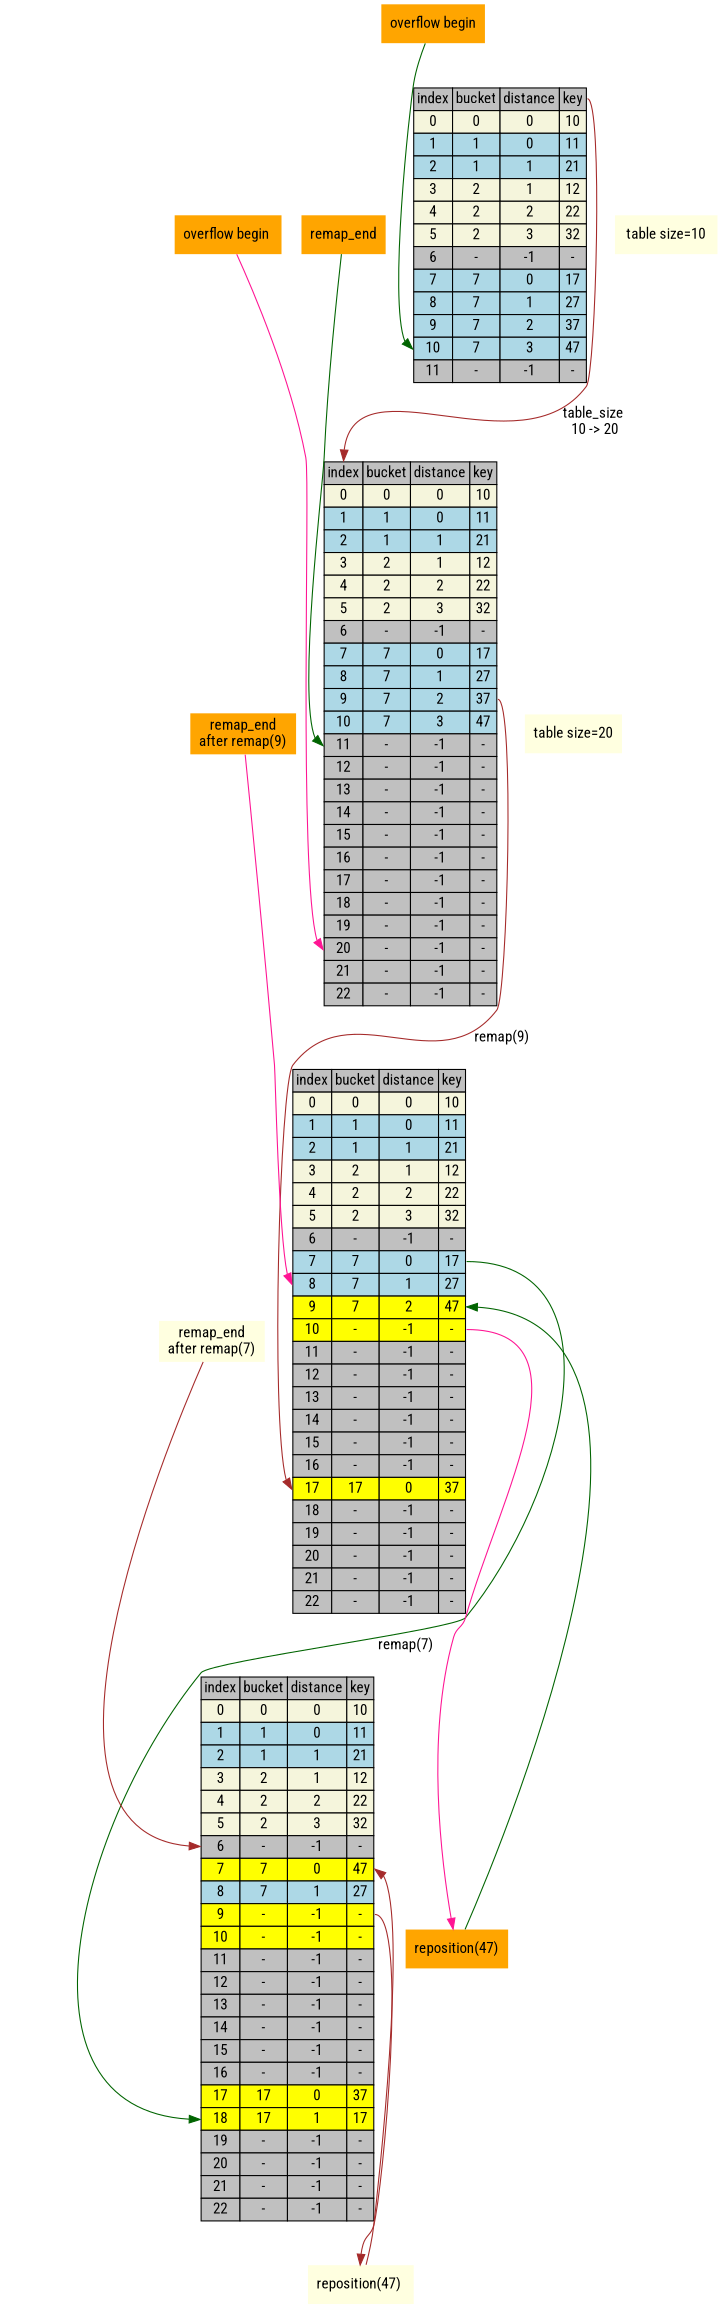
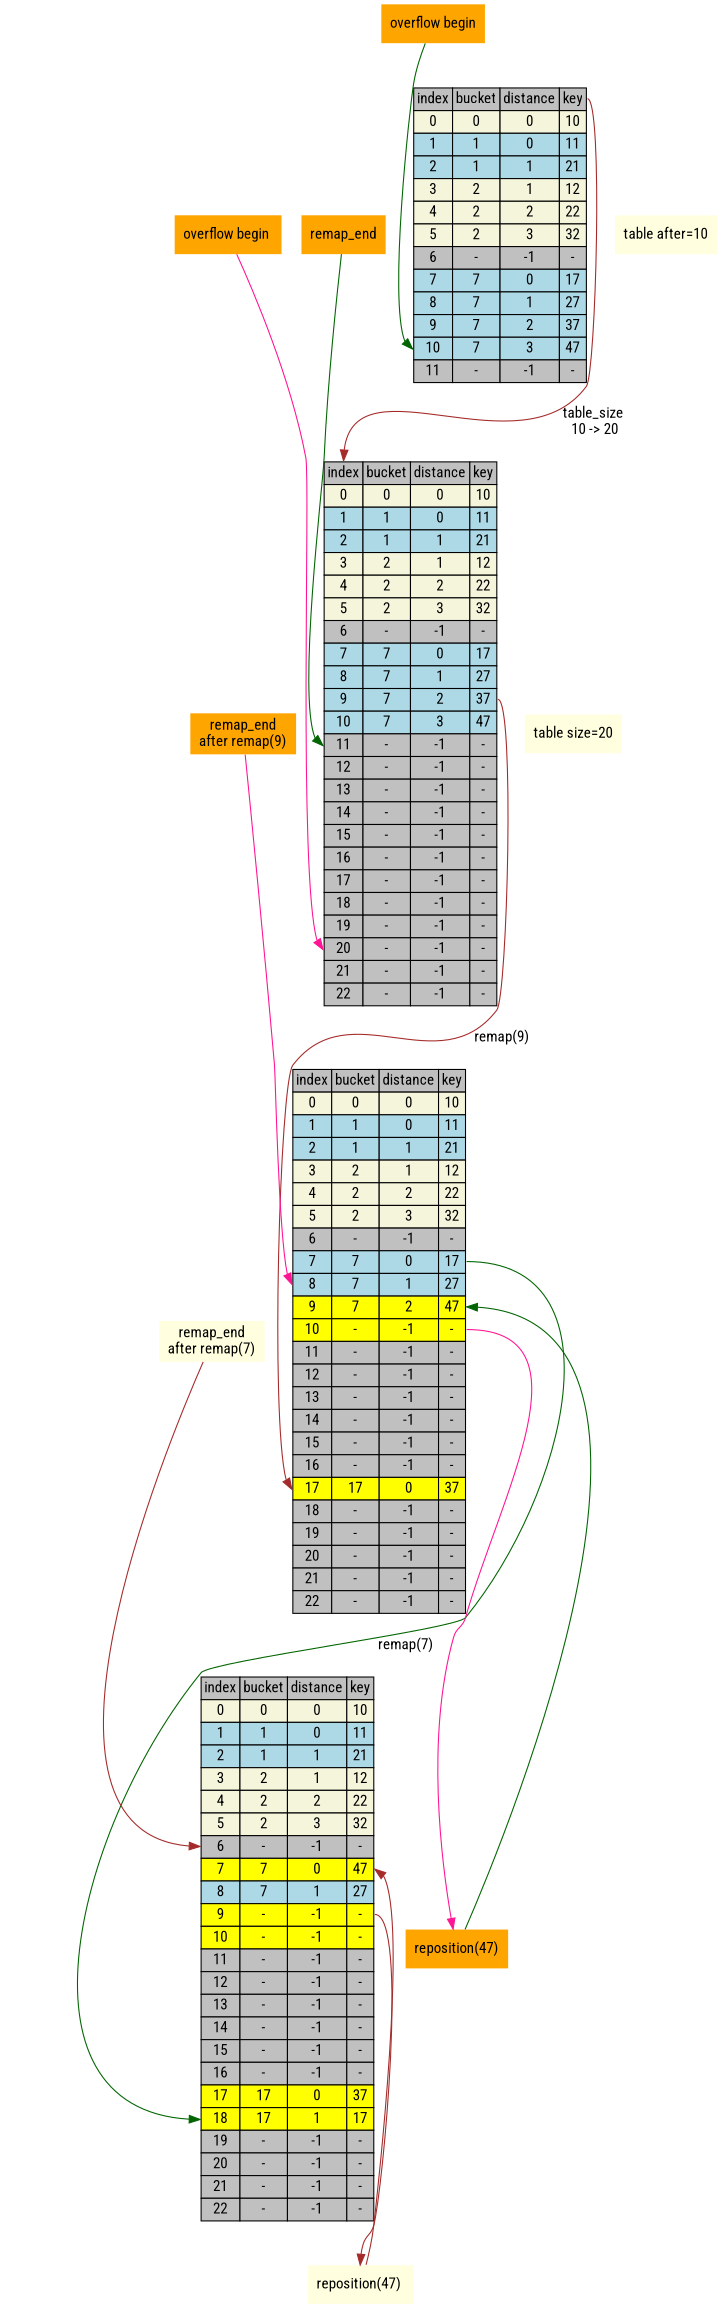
  digraph {
    fontname="Roboto Condensed"
    rankdir=TB
    node [fontname="Roboto Condensed" shape=plaintext color=teal fillcolor=orange style=filled]
    edge [color=brown fontname="Roboto Condensed"]
    n1 [label=<         <TABLE BORDER="0" CELLBORDER="1" CELLSPACING="0">             <TR>                 <TD BGCOLOR="grey" PORT="h">index</TD>                 <TD BGCOLOR="grey">bucket</TD>                 <TD BGCOLOR="grey">distance</TD>                 <TD BGCOLOR="grey" PORT="k">key</TD>             </TR>                        <TR>                 <TD BGCOLOR="beige" PORT="i0">0</TD>                 <TD BGCOLOR="beige">0</TD>                 <TD BGCOLOR="beige">0</TD>                 <TD BGCOLOR="beige" PORT="k0">10</TD>             </TR>                        <TR>                 <TD BGCOLOR="lightblue" PORT="i1">1</TD>                 <TD BGCOLOR="lightblue">1</TD>                 <TD BGCOLOR="lightblue">0</TD>                 <TD BGCOLOR="lightblue" PORT="k1">11</TD>             </TR>                        <TR>                 <TD BGCOLOR="lightblue" PORT="i2">2</TD>                 <TD BGCOLOR="lightblue">1</TD>                 <TD BGCOLOR="lightblue">1</TD>                 <TD BGCOLOR="lightblue" PORT="k2">21</TD>             </TR>                        <TR>                 <TD BGCOLOR="beige" PORT="i3">3</TD>                 <TD BGCOLOR="beige">2</TD>                 <TD BGCOLOR="beige">1</TD>                 <TD BGCOLOR="beige" PORT="k3">12</TD>             </TR>                        <TR>                 <TD BGCOLOR="beige" PORT="i4">4</TD>                 <TD BGCOLOR="beige">2</TD>                 <TD BGCOLOR="beige">2</TD>                 <TD BGCOLOR="beige" PORT="k4">22</TD>             </TR>                        <TR>                 <TD BGCOLOR="beige" PORT="i5">5</TD>                 <TD BGCOLOR="beige">2</TD>                 <TD BGCOLOR="beige">3</TD>                 <TD BGCOLOR="beige" PORT="k5">32</TD>             </TR>                        <TR>                 <TD BGCOLOR="grey" PORT="i6">6</TD>                 <TD BGCOLOR="grey">-</TD>                 <TD BGCOLOR="grey">-1</TD>                 <TD BGCOLOR="grey" PORT="k6">-</TD>             </TR>                        <TR>                 <TD BGCOLOR="lightblue" PORT="i7">7</TD>                 <TD BGCOLOR="lightblue">7</TD>                 <TD BGCOLOR="lightblue">0</TD>                 <TD BGCOLOR="lightblue" PORT="k7">17</TD>             </TR>                        <TR>                 <TD BGCOLOR="lightblue" PORT="i8">8</TD>                 <TD BGCOLOR="lightblue">7</TD>                 <TD BGCOLOR="lightblue">1</TD>                 <TD BGCOLOR="lightblue" PORT="k8">27</TD>             </TR>                        <TR>                 <TD BGCOLOR="lightblue" PORT="i9">9</TD>                 <TD BGCOLOR="lightblue">7</TD>                 <TD BGCOLOR="lightblue">2</TD>                 <TD BGCOLOR="lightblue" PORT="k9">37</TD>             </TR>                        <TR>                 <TD BGCOLOR="lightblue" PORT="i10">10</TD>                 <TD BGCOLOR="lightblue">7</TD>                 <TD BGCOLOR="lightblue">3</TD>                 <TD BGCOLOR="lightblue" PORT="k10">47</TD>             </TR>                        <TR>                 <TD BGCOLOR="grey" PORT="i11">11</TD>                 <TD BGCOLOR="grey">-</TD>                 <TD BGCOLOR="grey">-1</TD>                 <TD BGCOLOR="grey" PORT="k11">-</TD>             </TR>                   </TABLE>     > color="" fillcolor="" style=""]
-   n2 [color=brown fillcolor=lightyellow label="table size=10"]
+   n2 [color=brown fillcolor=lightyellow label="table after=10"]
    n3 [label=<         <TABLE BORDER="0" CELLBORDER="1" CELLSPACING="0">             <TR>                 <TD BGCOLOR="grey" PORT="h">index</TD>                 <TD BGCOLOR="grey">bucket</TD>                 <TD BGCOLOR="grey">distance</TD>                 <TD BGCOLOR="grey" PORT="k">key</TD>             </TR>                        <TR>                 <TD BGCOLOR="beige" PORT="i0">0</TD>                 <TD BGCOLOR="beige">0</TD>                 <TD BGCOLOR="beige">0</TD>                 <TD BGCOLOR="beige" PORT="k0">10</TD>             </TR>                        <TR>                 <TD BGCOLOR="lightblue" PORT="i1">1</TD>                 <TD BGCOLOR="lightblue">1</TD>                 <TD BGCOLOR="lightblue">0</TD>                 <TD BGCOLOR="lightblue" PORT="k1">11</TD>             </TR>                        <TR>                 <TD BGCOLOR="lightblue" PORT="i2">2</TD>                 <TD BGCOLOR="lightblue">1</TD>                 <TD BGCOLOR="lightblue">1</TD>                 <TD BGCOLOR="lightblue" PORT="k2">21</TD>             </TR>                        <TR>                 <TD BGCOLOR="beige" PORT="i3">3</TD>                 <TD BGCOLOR="beige">2</TD>                 <TD BGCOLOR="beige">1</TD>                 <TD BGCOLOR="beige" PORT="k3">12</TD>             </TR>                        <TR>                 <TD BGCOLOR="beige" PORT="i4">4</TD>                 <TD BGCOLOR="beige">2</TD>                 <TD BGCOLOR="beige">2</TD>                 <TD BGCOLOR="beige" PORT="k4">22</TD>             </TR>                        <TR>                 <TD BGCOLOR="beige" PORT="i5">5</TD>                 <TD BGCOLOR="beige">2</TD>                 <TD BGCOLOR="beige">3</TD>                 <TD BGCOLOR="beige" PORT="k5">32</TD>             </TR>                        <TR>                 <TD BGCOLOR="grey" PORT="i6">6</TD>                 <TD BGCOLOR="grey">-</TD>                 <TD BGCOLOR="grey">-1</TD>                 <TD BGCOLOR="grey" PORT="k6">-</TD>             </TR>                        <TR>                 <TD BGCOLOR="lightblue" PORT="i7">7</TD>                 <TD BGCOLOR="lightblue">7</TD>                 <TD BGCOLOR="lightblue">0</TD>                 <TD BGCOLOR="lightblue" PORT="k7">17</TD>             </TR>                        <TR>                 <TD BGCOLOR="lightblue" PORT="i8">8</TD>                 <TD BGCOLOR="lightblue">7</TD>                 <TD BGCOLOR="lightblue">1</TD>                 <TD BGCOLOR="lightblue" PORT="k8">27</TD>             </TR>                        <TR>                 <TD BGCOLOR="lightblue" PORT="i9">9</TD>                 <TD BGCOLOR="lightblue">7</TD>                 <TD BGCOLOR="lightblue">2</TD>                 <TD BGCOLOR="lightblue" PORT="k9">37</TD>             </TR>                        <TR>                 <TD BGCOLOR="lightblue" PORT="i10">10</TD>                 <TD BGCOLOR="lightblue">7</TD>                 <TD BGCOLOR="lightblue">3</TD>                 <TD BGCOLOR="lightblue" PORT="k10">47</TD>             </TR>                        <TR>                 <TD BGCOLOR="grey" PORT="i11">11</TD>                 <TD BGCOLOR="grey">-</TD>                 <TD BGCOLOR="grey">-1</TD>                 <TD BGCOLOR="grey" PORT="k11">-</TD>             </TR>                       <TR>                 <TD BGCOLOR="grey" PORT="i12">12</TD>                 <TD BGCOLOR="grey">-</TD>                 <TD BGCOLOR="grey">-1</TD>                 <TD BGCOLOR="grey" PORT="k12">-</TD>             </TR>                       <TR>                 <TD BGCOLOR="grey" PORT="i13">13</TD>                 <TD BGCOLOR="grey">-</TD>                 <TD BGCOLOR="grey">-1</TD>                 <TD BGCOLOR="grey" PORT="k13">-</TD>             </TR>                       <TR>                 <TD BGCOLOR="grey" PORT="i14">14</TD>                 <TD BGCOLOR="grey">-</TD>                 <TD BGCOLOR="grey">-1</TD>                 <TD BGCOLOR="grey" PORT="k14">-</TD>             </TR>                       <TR>                 <TD BGCOLOR="grey" PORT="i15">15</TD>                 <TD BGCOLOR="grey">-</TD>                 <TD BGCOLOR="grey">-1</TD>                 <TD BGCOLOR="grey" PORT="k15">-</TD>             </TR>                       <TR>                 <TD BGCOLOR="grey" PORT="i16">16</TD>                 <TD BGCOLOR="grey">-</TD>                 <TD BGCOLOR="grey">-1</TD>                 <TD BGCOLOR="grey" PORT="k16">-</TD>             </TR>                       <TR>                 <TD BGCOLOR="grey" PORT="i17">17</TD>                 <TD BGCOLOR="grey">-</TD>                 <TD BGCOLOR="grey">-1</TD>                 <TD BGCOLOR="grey" PORT="k17">-</TD>             </TR>                       <TR>                 <TD BGCOLOR="grey" PORT="i18">18</TD>                 <TD BGCOLOR="grey">-</TD>                 <TD BGCOLOR="grey">-1</TD>                 <TD BGCOLOR="grey" PORT="k18">-</TD>             </TR>                       <TR>                 <TD BGCOLOR="grey" PORT="i19">19</TD>                 <TD BGCOLOR="grey">-</TD>                 <TD BGCOLOR="grey">-1</TD>                 <TD BGCOLOR="grey" PORT="k19">-</TD>             </TR>                       <TR>                 <TD BGCOLOR="grey" PORT="i20">20</TD>                 <TD BGCOLOR="grey">-</TD>                 <TD BGCOLOR="grey">-1</TD>                 <TD BGCOLOR="grey" PORT="k20">-</TD>             </TR>                       <TR>                 <TD BGCOLOR="grey" PORT="i21">21</TD>                 <TD BGCOLOR="grey">-</TD>                 <TD BGCOLOR="grey">-1</TD>                 <TD BGCOLOR="grey" PORT="k21">-</TD>             </TR>                       <TR>                 <TD BGCOLOR="grey" PORT="i22">22</TD>                 <TD BGCOLOR="grey">-</TD>                 <TD BGCOLOR="grey">-1</TD>                 <TD BGCOLOR="grey" PORT="k22">-</TD>             </TR>                   </TABLE>     > color="" fillcolor="" style=""]
    n4 [fillcolor=lightyellow label="table size=20"]
    n5 [label=<         <TABLE BORDER="0" CELLBORDER="1" CELLSPACING="0">             <TR>                 <TD BGCOLOR="grey" PORT="h">index</TD>                 <TD BGCOLOR="grey">bucket</TD>                 <TD BGCOLOR="grey">distance</TD>                 <TD BGCOLOR="grey" PORT="k">key</TD>             </TR>                        <TR>                 <TD BGCOLOR="beige" PORT="i0">0</TD>                 <TD BGCOLOR="beige">0</TD>                 <TD BGCOLOR="beige">0</TD>                 <TD BGCOLOR="beige" PORT="k0">10</TD>             </TR>                        <TR>                 <TD BGCOLOR="lightblue" PORT="i1">1</TD>                 <TD BGCOLOR="lightblue">1</TD>                 <TD BGCOLOR="lightblue">0</TD>                 <TD BGCOLOR="lightblue" PORT="k1">11</TD>             </TR>                        <TR>                 <TD BGCOLOR="lightblue" PORT="i2">2</TD>                 <TD BGCOLOR="lightblue">1</TD>                 <TD BGCOLOR="lightblue">1</TD>                 <TD BGCOLOR="lightblue" PORT="k2">21</TD>             </TR>                        <TR>                 <TD BGCOLOR="beige" PORT="i3">3</TD>                 <TD BGCOLOR="beige">2</TD>                 <TD BGCOLOR="beige">1</TD>                 <TD BGCOLOR="beige" PORT="k3">12</TD>             </TR>                        <TR>                 <TD BGCOLOR="beige" PORT="i4">4</TD>                 <TD BGCOLOR="beige">2</TD>                 <TD BGCOLOR="beige">2</TD>                 <TD BGCOLOR="beige" PORT="k4">22</TD>             </TR>                        <TR>                 <TD BGCOLOR="beige" PORT="i5">5</TD>                 <TD BGCOLOR="beige">2</TD>                 <TD BGCOLOR="beige">3</TD>                 <TD BGCOLOR="beige" PORT="k5">32</TD>             </TR>                        <TR>                 <TD BGCOLOR="grey" PORT="i6">6</TD>                 <TD BGCOLOR="grey">-</TD>                 <TD BGCOLOR="grey">-1</TD>                 <TD BGCOLOR="grey" PORT="k6">-</TD>             </TR>                        <TR>                 <TD BGCOLOR="lightblue" PORT="i7">7</TD>                 <TD BGCOLOR="lightblue">7</TD>                 <TD BGCOLOR="lightblue">0</TD>                 <TD BGCOLOR="lightblue" PORT="k7">17</TD>             </TR>                        <TR>                 <TD BGCOLOR="lightblue" PORT="i8">8</TD>                 <TD BGCOLOR="lightblue">7</TD>                 <TD BGCOLOR="lightblue">1</TD>                 <TD BGCOLOR="lightblue" PORT="k8">27</TD>             </TR>                        <TR>                 <TD BGCOLOR="yellow" PORT="i9">9</TD>                 <TD BGCOLOR="yellow">7</TD>                 <TD BGCOLOR="yellow">2</TD>                 <TD BGCOLOR="yellow" PORT="k9">47</TD>             </TR>                        <TR>                 <TD BGCOLOR="yellow" PORT="i10">10</TD>                 <TD BGCOLOR="yellow">-</TD>                 <TD BGCOLOR="yellow">-1</TD>                 <TD BGCOLOR="yellow" PORT="k10">-</TD>             </TR>                        <TR>                 <TD BGCOLOR="grey" PORT="i11">11</TD>                 <TD BGCOLOR="grey">-</TD>                 <TD BGCOLOR="grey">-1</TD>                 <TD BGCOLOR="grey" PORT="k11">-</TD>             </TR>                       <TR>                 <TD BGCOLOR="grey" PORT="i12">12</TD>                 <TD BGCOLOR="grey">-</TD>                 <TD BGCOLOR="grey">-1</TD>                 <TD BGCOLOR="grey" PORT="k12">-</TD>             </TR>                       <TR>                 <TD BGCOLOR="grey" PORT="i13">13</TD>                 <TD BGCOLOR="grey">-</TD>                 <TD BGCOLOR="grey">-1</TD>                 <TD BGCOLOR="grey" PORT="k13">-</TD>             </TR>                       <TR>                 <TD BGCOLOR="grey" PORT="i14">14</TD>                 <TD BGCOLOR="grey">-</TD>                 <TD BGCOLOR="grey">-1</TD>                 <TD BGCOLOR="grey" PORT="k14">-</TD>             </TR>                       <TR>                 <TD BGCOLOR="grey" PORT="i15">15</TD>                 <TD BGCOLOR="grey">-</TD>                 <TD BGCOLOR="grey">-1</TD>                 <TD BGCOLOR="grey" PORT="k15">-</TD>             </TR>                       <TR>                 <TD BGCOLOR="grey" PORT="i16">16</TD>                 <TD BGCOLOR="grey">-</TD>                 <TD BGCOLOR="grey">-1</TD>                 <TD BGCOLOR="grey" PORT="k16">-</TD>             </TR>                       <TR>                 <TD BGCOLOR="yellow" PORT="i17">17</TD>                 <TD BGCOLOR="yellow">17</TD>                 <TD BGCOLOR="yellow">0</TD>                 <TD BGCOLOR="yellow" PORT="k17">37</TD>             </TR>                       <TR>                 <TD BGCOLOR="grey" PORT="i18">18</TD>                 <TD BGCOLOR="grey">-</TD>                 <TD BGCOLOR="grey">-1</TD>                 <TD BGCOLOR="grey" PORT="k18">-</TD>             </TR>                       <TR>                 <TD BGCOLOR="grey" PORT="i19">19</TD>                 <TD BGCOLOR="grey">-</TD>                 <TD BGCOLOR="grey">-1</TD>                 <TD BGCOLOR="grey" PORT="k19">-</TD>             </TR>                       <TR>                 <TD BGCOLOR="grey" PORT="i20">20</TD>                 <TD BGCOLOR="grey">-</TD>                 <TD BGCOLOR="grey">-1</TD>                 <TD BGCOLOR="grey" PORT="k20">-</TD>             </TR>                       <TR>                 <TD BGCOLOR="grey" PORT="i21">21</TD>                 <TD BGCOLOR="grey">-</TD>                 <TD BGCOLOR="grey">-1</TD>                 <TD BGCOLOR="grey" PORT="k21">-</TD>             </TR>                       <TR>                 <TD BGCOLOR="grey" PORT="i22">22</TD>                 <TD BGCOLOR="grey">-</TD>                 <TD BGCOLOR="grey">-1</TD>                 <TD BGCOLOR="grey" PORT="k22">-</TD>             </TR>                   </TABLE>     > color="" fillcolor="" style=""]
    n6 [label=<         <TABLE BORDER="0" CELLBORDER="1" CELLSPACING="0">             <TR>                 <TD BGCOLOR="grey" PORT="h">index</TD>                 <TD BGCOLOR="grey">bucket</TD>                 <TD BGCOLOR="grey">distance</TD>                 <TD BGCOLOR="grey" PORT="k">key</TD>             </TR>                        <TR>                 <TD BGCOLOR="beige" PORT="i0">0</TD>                 <TD BGCOLOR="beige">0</TD>                 <TD BGCOLOR="beige">0</TD>                 <TD BGCOLOR="beige" PORT="k0">10</TD>             </TR>                        <TR>                 <TD BGCOLOR="lightblue" PORT="i1">1</TD>                 <TD BGCOLOR="lightblue">1</TD>                 <TD BGCOLOR="lightblue">0</TD>                 <TD BGCOLOR="lightblue" PORT="k1">11</TD>             </TR>                        <TR>                 <TD BGCOLOR="lightblue" PORT="i2">2</TD>                 <TD BGCOLOR="lightblue">1</TD>                 <TD BGCOLOR="lightblue">1</TD>                 <TD BGCOLOR="lightblue" PORT="k2">21</TD>             </TR>                        <TR>                 <TD BGCOLOR="beige" PORT="i3">3</TD>                 <TD BGCOLOR="beige">2</TD>                 <TD BGCOLOR="beige">1</TD>                 <TD BGCOLOR="beige" PORT="k3">12</TD>             </TR>                        <TR>                 <TD BGCOLOR="beige" PORT="i4">4</TD>                 <TD BGCOLOR="beige">2</TD>                 <TD BGCOLOR="beige">2</TD>                 <TD BGCOLOR="beige" PORT="k4">22</TD>             </TR>                        <TR>                 <TD BGCOLOR="beige" PORT="i5">5</TD>                 <TD BGCOLOR="beige">2</TD>                 <TD BGCOLOR="beige">3</TD>                 <TD BGCOLOR="beige" PORT="k5">32</TD>             </TR>                        <TR>                 <TD BGCOLOR="grey" PORT="i6">6</TD>                 <TD BGCOLOR="grey">-</TD>                 <TD BGCOLOR="grey">-1</TD>                 <TD BGCOLOR="grey" PORT="k6">-</TD>             </TR>                        <TR>                 <TD BGCOLOR="yellow" PORT="i7">7</TD>                 <TD BGCOLOR="yellow">7</TD>                 <TD BGCOLOR="yellow">0</TD>                 <TD BGCOLOR="yellow" PORT="k7">47</TD>             </TR>                        <TR>                 <TD BGCOLOR="lightblue" PORT="i8">8</TD>                 <TD BGCOLOR="lightblue">7</TD>                 <TD BGCOLOR="lightblue">1</TD>                 <TD BGCOLOR="lightblue" PORT="k8">27</TD>             </TR>                        <TR>                 <TD BGCOLOR="yellow" PORT="i9">9</TD>                 <TD BGCOLOR="yellow">-</TD>                 <TD BGCOLOR="yellow">-1</TD>                 <TD BGCOLOR="yellow" PORT="k9">-</TD>             </TR>                        <TR>                 <TD BGCOLOR="yellow" PORT="i10">10</TD>                 <TD BGCOLOR="yellow">-</TD>                 <TD BGCOLOR="yellow">-1</TD>                 <TD BGCOLOR="yellow" PORT="k10">-</TD>             </TR>                        <TR>                 <TD BGCOLOR="grey" PORT="i11">11</TD>                 <TD BGCOLOR="grey">-</TD>                 <TD BGCOLOR="grey">-1</TD>                 <TD BGCOLOR="grey" PORT="k11">-</TD>             </TR>                       <TR>                 <TD BGCOLOR="grey" PORT="i12">12</TD>                 <TD BGCOLOR="grey">-</TD>                 <TD BGCOLOR="grey">-1</TD>                 <TD BGCOLOR="grey" PORT="k12">-</TD>             </TR>                       <TR>                 <TD BGCOLOR="grey" PORT="i13">13</TD>                 <TD BGCOLOR="grey">-</TD>                 <TD BGCOLOR="grey">-1</TD>                 <TD BGCOLOR="grey" PORT="k13">-</TD>             </TR>                       <TR>                 <TD BGCOLOR="grey" PORT="i14">14</TD>                 <TD BGCOLOR="grey">-</TD>                 <TD BGCOLOR="grey">-1</TD>                 <TD BGCOLOR="grey" PORT="k14">-</TD>             </TR>                       <TR>                 <TD BGCOLOR="grey" PORT="i15">15</TD>                 <TD BGCOLOR="grey">-</TD>                 <TD BGCOLOR="grey">-1</TD>                 <TD BGCOLOR="grey" PORT="k15">-</TD>             </TR>                       <TR>                 <TD BGCOLOR="grey" PORT="i16">16</TD>                 <TD BGCOLOR="grey">-</TD>                 <TD BGCOLOR="grey">-1</TD>                 <TD BGCOLOR="grey" PORT="k16">-</TD>             </TR>                       <TR>                 <TD BGCOLOR="yellow" PORT="i17">17</TD>                 <TD BGCOLOR="yellow">17</TD>                 <TD BGCOLOR="yellow">0</TD>                 <TD BGCOLOR="yellow" PORT="k17">37</TD>             </TR>                       <TR>                 <TD BGCOLOR="yellow" PORT="i18">18</TD>                 <TD BGCOLOR="yellow">17</TD>                 <TD BGCOLOR="yellow">1</TD>                 <TD BGCOLOR="yellow" PORT="k18">17</TD>             </TR>                       <TR>                 <TD BGCOLOR="grey" PORT="i19">19</TD>                 <TD BGCOLOR="grey">-</TD>                 <TD BGCOLOR="grey">-1</TD>                 <TD BGCOLOR="grey" PORT="k19">-</TD>             </TR>                       <TR>                 <TD BGCOLOR="grey" PORT="i20">20</TD>                 <TD BGCOLOR="grey">-</TD>                 <TD BGCOLOR="grey">-1</TD>                 <TD BGCOLOR="grey" PORT="k20">-</TD>             </TR>                       <TR>                 <TD BGCOLOR="grey" PORT="i21">21</TD>                 <TD BGCOLOR="grey">-</TD>                 <TD BGCOLOR="grey">-1</TD>                 <TD BGCOLOR="grey" PORT="k21">-</TD>             </TR>                       <TR>                 <TD BGCOLOR="grey" PORT="i22">22</TD>                 <TD BGCOLOR="grey">-</TD>                 <TD BGCOLOR="grey">-1</TD>                 <TD BGCOLOR="grey" PORT="k22">-</TD>             </TR>                   </TABLE>     > color="" fillcolor="" style=""]
    "reposition(47)" [color=brown]
    "reposition(47) " [fillcolor=lightyellow]
    "overflow begin"
    "overflow begin " [color=brown]
    remap_end
    "remap_end\nafter remap(9)"
    "remap_end\nafter remap(7)" [fillcolor=lightyellow]
    subgraph sub_1 {
      rank=same
      n1
      n2
    }
    subgraph sub_2 {
      rank=same
      n3
      n4
    }
    n1 -> n3 [headport=h label="table_size \n10 -> 20" tailport=k]
    n3 -> n5 [headport=i17 label="remap(9)" tailport=k9]
    n5 -> n6 [color=darkgreen headport=i18 label="remap(7)" tailport=k7]
    n5 -> "reposition(47)" [color=deeppink tailport=k10]
    n6 -> "reposition(47) " [tailport=k9]
    "reposition(47)" -> n5 [color=darkgreen headport=k9]
    "reposition(47) " -> n6 [headport=k7]
    "overflow begin" -> n1 [color=darkgreen headport=i10]
    "overflow begin " -> n3 [color=deeppink headport=i20]
    remap_end -> n3 [color=darkgreen headport=i11]
    "remap_end\nafter remap(9)" -> n5 [color=deeppink headport=i8]
    "remap_end\nafter remap(7)" -> n6 [headport=i6]
  }
